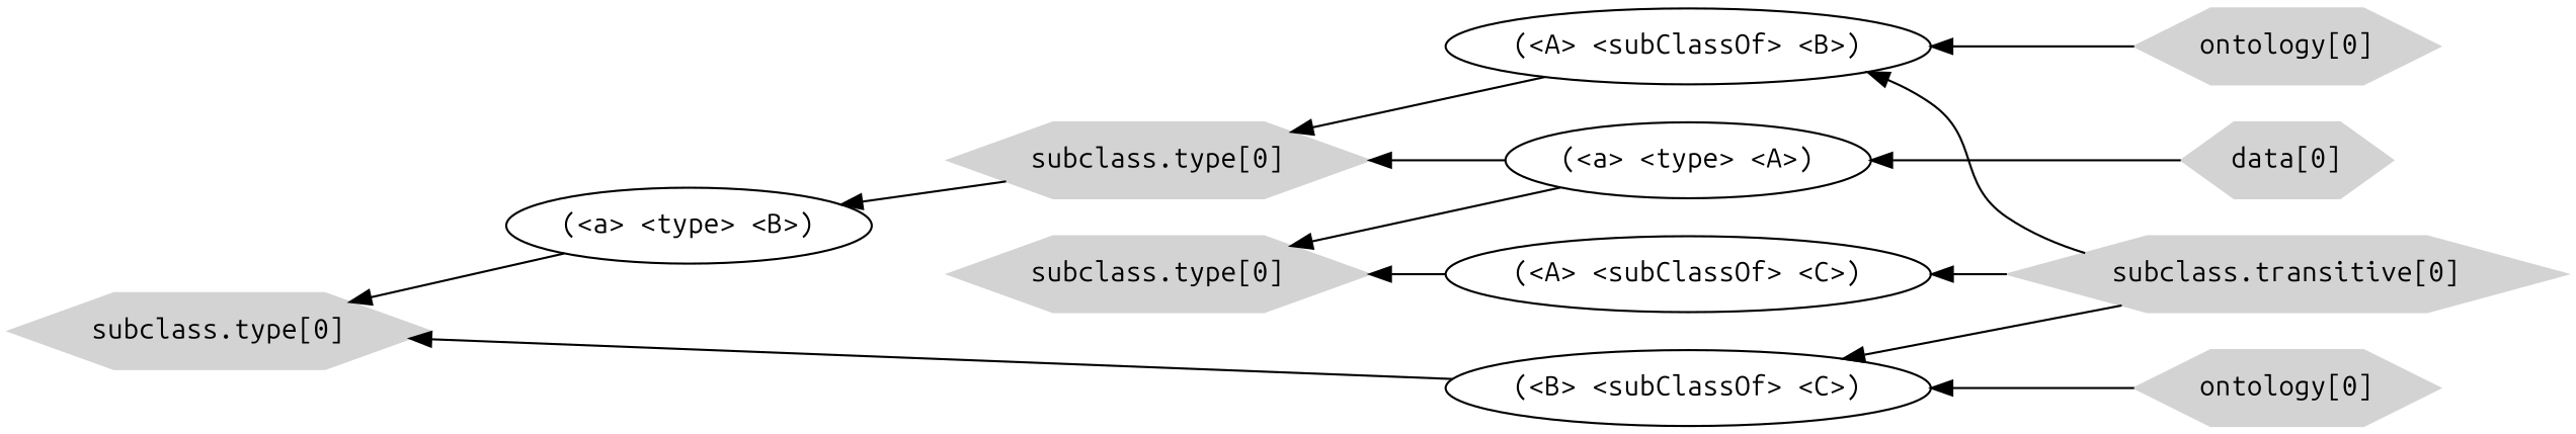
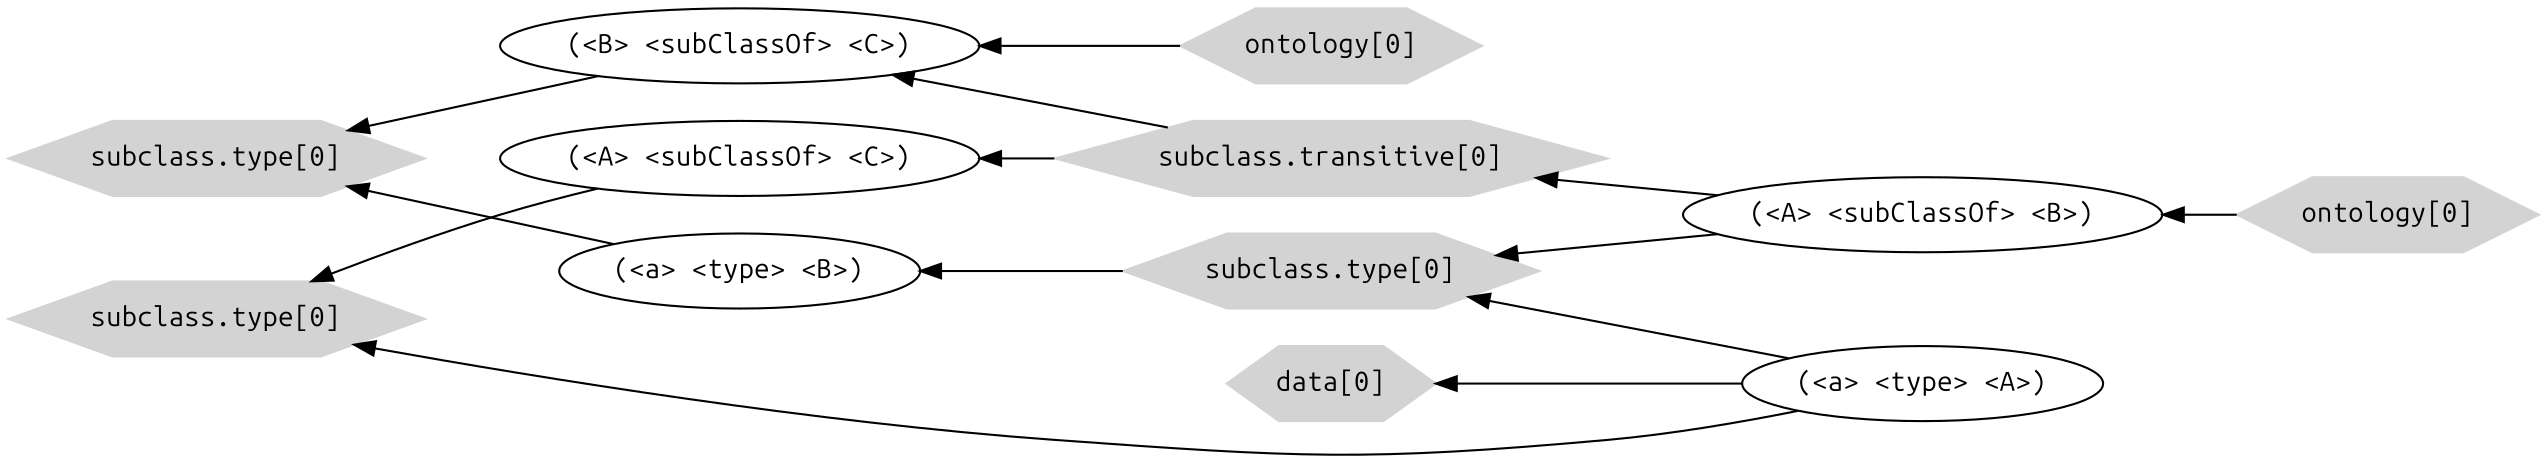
  digraph {
    rankdir=RL
    node [color=lightgrey fontname="Ubuntu Mono" fontsize=13 shape=polygon sides=6 style=filled]
    n1 [label="subclass.type[0]"]
    n2 [label="(\<a\> \<type\> \<B\>)" color="" shape="" sides="" style=""]
    n3 [label="(\<B\> \<subClassOf\> \<C\>)" color="" shape="" sides="" style=""]
    n4 [label="subclass.transitive[0]"]
    n5 [label="(\<A\> \<subClassOf\> \<C\>)" color="" shape="" sides="" style=""]
    n6 [label="subclass.type[0]"]
    n7 [label="(\<a\> \<type\> \<A\>)" color="" shape="" sides="" style=""]
    n8 [label="subclass.type[0]"]
    n9 [label="(\<A\> \<subClassOf\> \<B\>)" color="" shape="" sides="" style=""]
    n10 [label="ontology[0]"]
    n11 [label="data[0]"]
    n12 [label="ontology[0]"]
    n2 -> n1
    n3 -> n1
    n4 -> n3
    n4 -> n5
    n5 -> n6
    n7 -> n6
    n7 -> n8
    n8 -> n2
-   n4 -> n9
+   n9 -> n4
    n9 -> n8
    n10 -> n3
-   n11 -> n7
+   n7 -> n11
    n12 -> n9
  }
